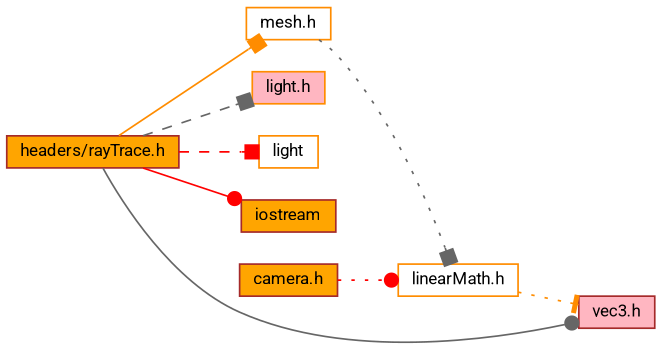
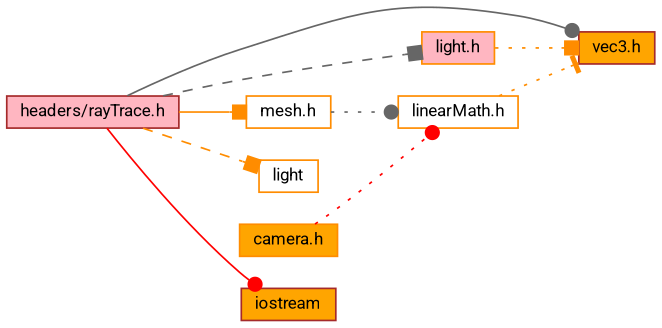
  digraph {
    fontname=Roboto
    rankdir=LR
    node [color=brown fillcolor=lightpink fontname=Roboto fontsize=10 shape=record style=filled]
    edge [arrowhead=box color=darkorange fontname=Roboto fontsize=10 labelfontname=Helvetica labelfontsize=10 style=dotted]
-   n1 [fillcolor=orange fontcolor=black height=0.2 label="headers/rayTrace.h" width=0.4]
+   n1 [fontcolor=black height=0.2 label="headers/rayTrace.h" width=0.4]
    n2 [color=darkorange fillcolor=white height=0.2 label="mesh.h" width=0.4]
    n3 [color=darkorange height=0.2 label="light.h" width=0.4]
    n4 [color=darkorange fillcolor=white height=0.2 label=light width=0.4]
    n5 [fillcolor=orange height=0.2 label=iostream width=0.4]
-   n6 [height=0.2 label="vec3.h" width=0.4]
+   n6 [fillcolor=orange height=0.2 label="vec3.h" width=0.4]
    n7 [color=darkorange fillcolor=white height=0.2 label="linearMath.h" width=0.4]
-   n8 [fillcolor=orange height=0.2 label="camera.h" width=0.4]
+   n8 [color=darkorange fillcolor=orange height=0.2 label="camera.h" width=0.4]
    n1 -> n2 [style=solid]
    n1 -> n3 [color=gray40 style=dashed]
-   n1 -> n4 [color=red style=dashed]
+   n1 -> n4 [style=dashed]
    n1 -> n5 [arrowhead=dot color=red style=solid]
    n1 -> n6 [arrowhead=dot color=gray40 style=solid]
-   n2 -> n7 [color=gray40]
+   n2 -> n7 [arrowhead=dot color=gray40]
+   n3 -> n6
    n7 -> n6 [arrowhead=tee]
    n8 -> n7 [arrowhead=dot color=red]
  }
